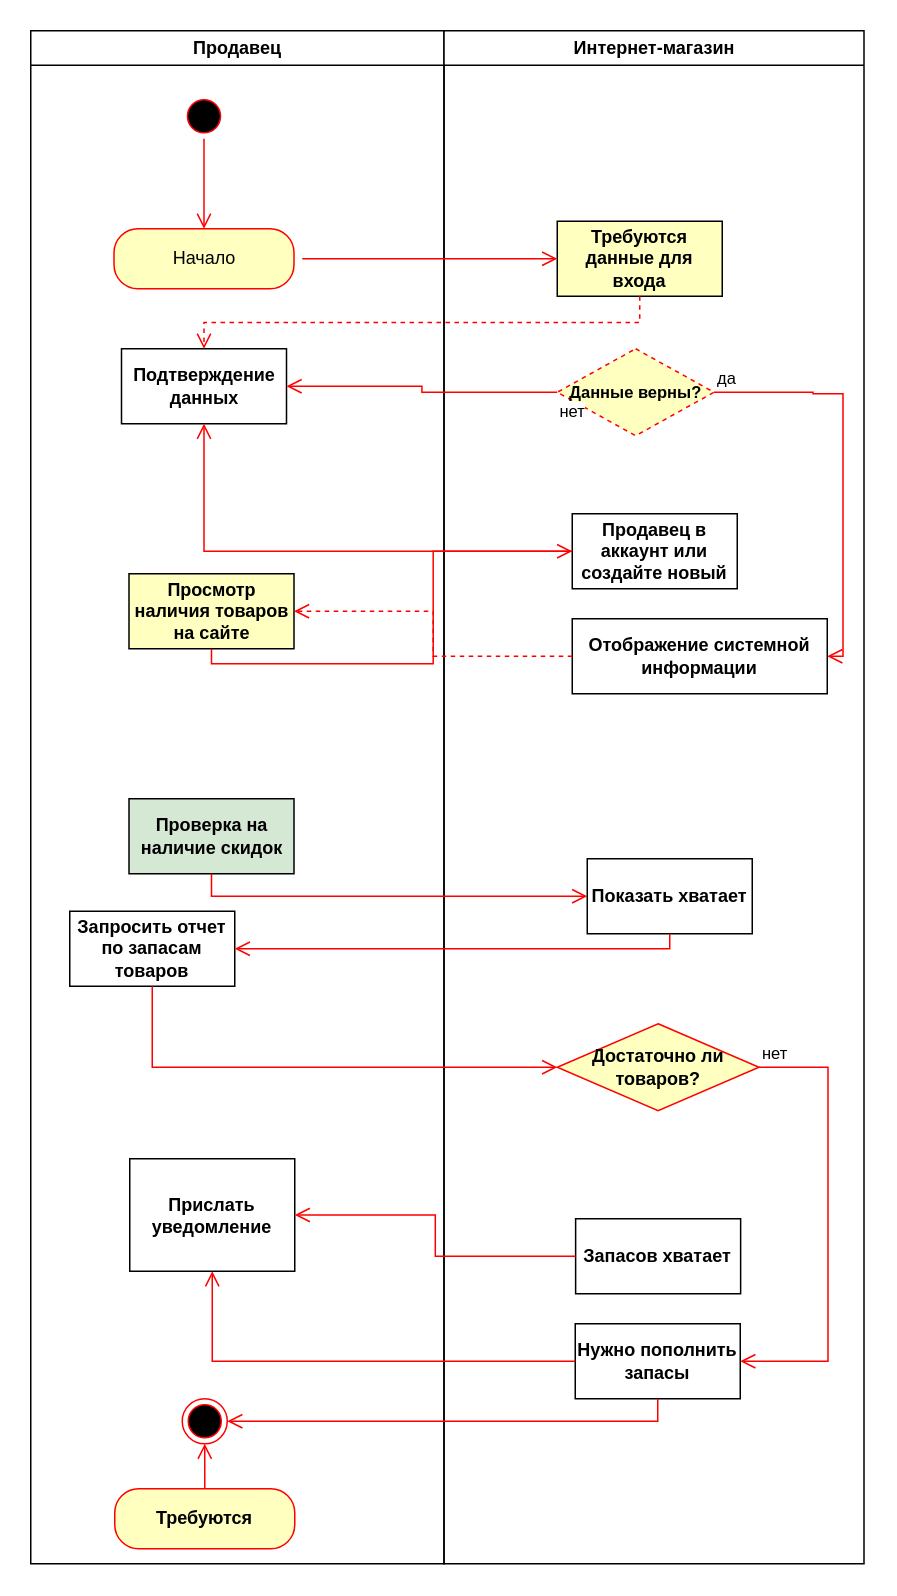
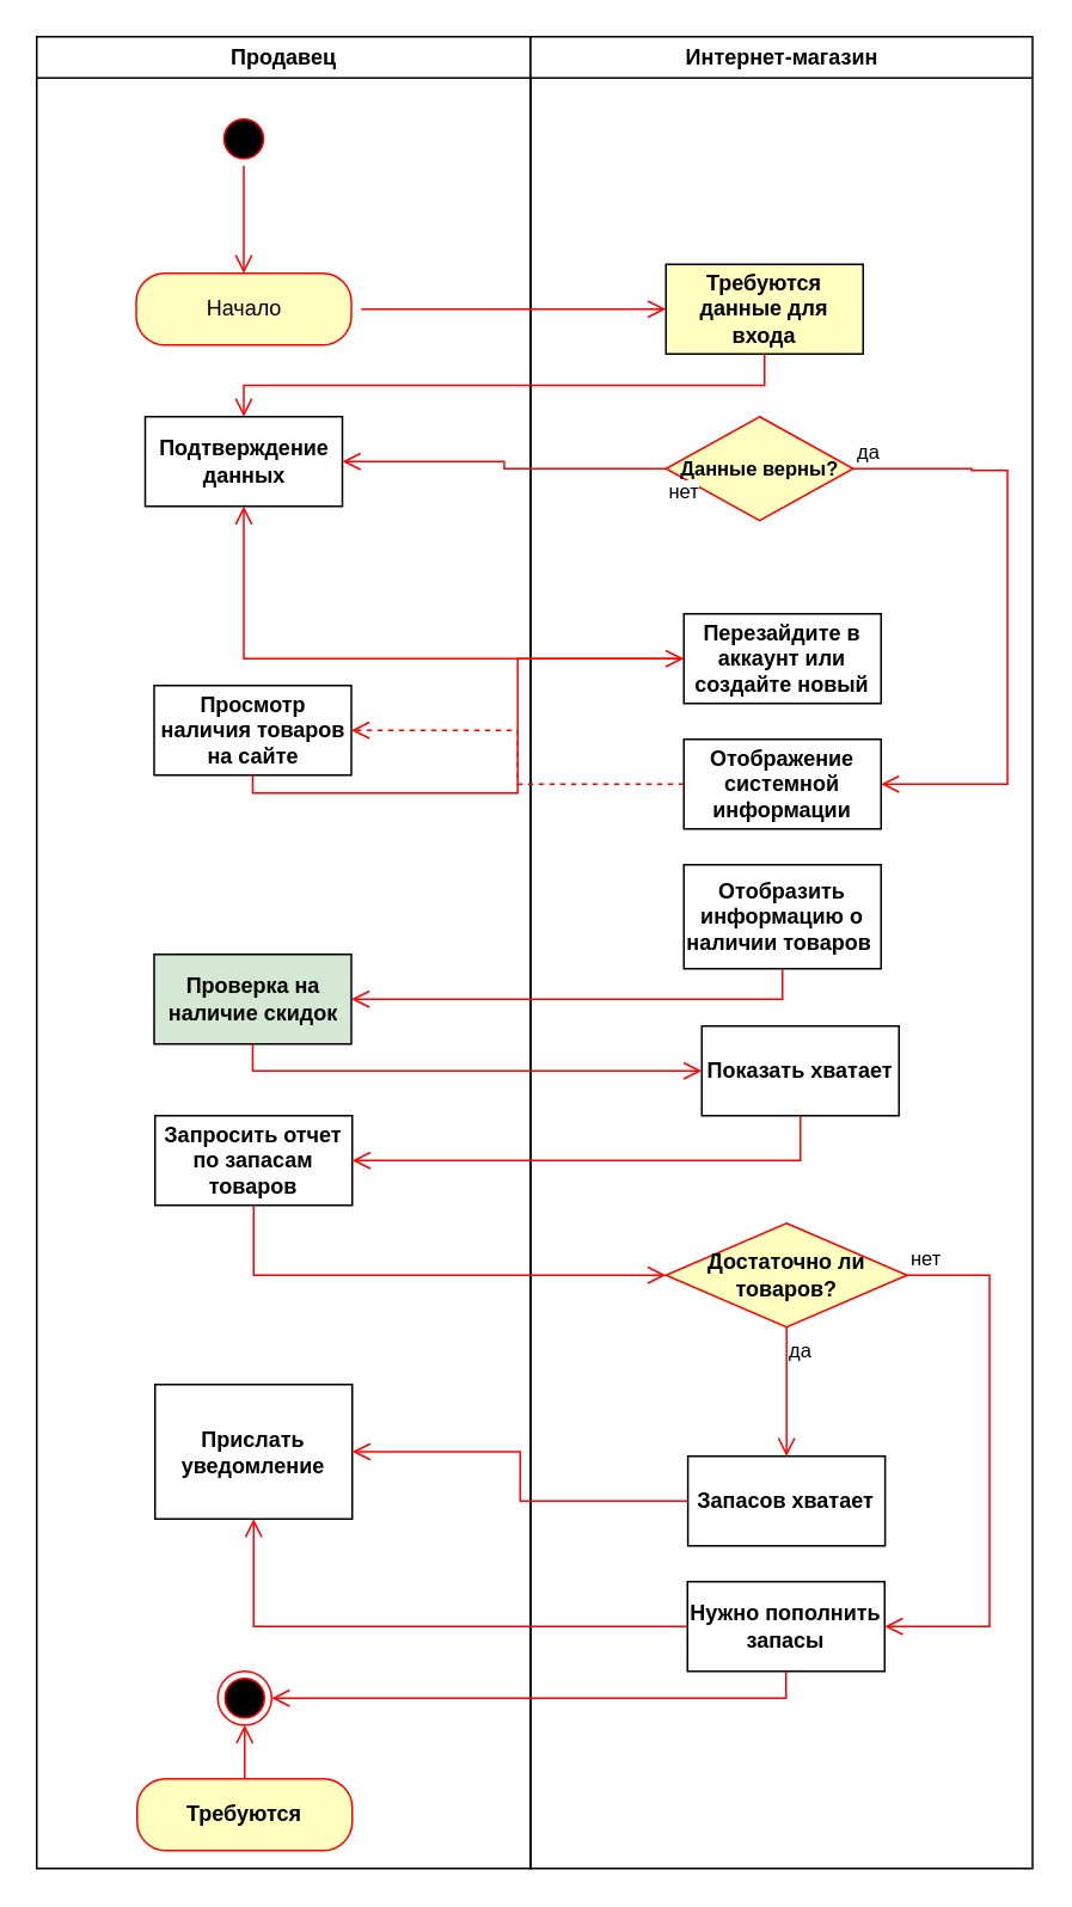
  <mxCell id="0" />
  <mxCell id="1" parent="0" />
  <mxCell id="2" value="Продавец" style="swimlane;whiteSpace=wrap" parent="1" vertex="1"><mxGeometry x="20" y="20" width="275.5" height="1022" as="geometry" /></mxCell>
  <mxCell id="3" value="Начало" style="rounded=1;whiteSpace=wrap;html=1;arcSize=40;fontColor=#000000;fillColor=#ffffc0;strokeColor=#ff0000;" parent="2" vertex="1"><mxGeometry x="55.5" y="132" width="120" height="40" as="geometry" /></mxCell>
  <mxCell id="4" value="" style="ellipse;html=1;shape=startState;fillColor=#000000;strokeColor=#ff0000;" parent="2" vertex="1"><mxGeometry x="100.5" y="42" width="30" height="30" as="geometry" /></mxCell>
  <mxCell id="5" value="" style="edgeStyle=orthogonalEdgeStyle;html=1;verticalAlign=bottom;endArrow=open;endSize=8;strokeColor=#ff0000;rounded=0;" parent="2" source="4" edge="1"><mxGeometry relative="1" as="geometry"><mxPoint x="115.5" y="132" as="targetPoint" /></mxGeometry></mxCell>
  <mxCell id="6" value="&lt;b&gt;Подтверждение данных&lt;/b&gt;" style="html=1;whiteSpace=wrap;" parent="2" vertex="1"><mxGeometry x="60.5" y="212" width="110" height="50" as="geometry" /></mxCell>
- <mxCell id="7" value="Просмотр наличия товаров на сайте" style="html=1;whiteSpace=wrap;fontStyle=1;fillColor=#ffffc0;" parent="2" vertex="1"><mxGeometry x="65.5" y="362" width="110" height="50" as="geometry" /></mxCell>
+ <mxCell id="7" value="Просмотр наличия товаров на сайте" style="html=1;whiteSpace=wrap;fontStyle=1" parent="2" vertex="1"><mxGeometry x="65.5" y="362" width="110" height="50" as="geometry" /></mxCell>
  <mxCell id="8" value="Проверка на наличие скидок" style="html=1;whiteSpace=wrap;fontStyle=1;fillColor=#d5e8d4;" parent="2" vertex="1"><mxGeometry x="65.5" y="512" width="110" height="50" as="geometry" /></mxCell>
- <mxCell id="9" value="Запросить отчет по запасам товаров" style="html=1;whiteSpace=wrap;fontStyle=1" parent="2" vertex="1"><mxGeometry x="26" y="587" width="110" height="50" as="geometry" /></mxCell>
+ <mxCell id="9" value="Запросить отчет по запасам товаров" style="html=1;whiteSpace=wrap;fontStyle=1" parent="2" vertex="1"><mxGeometry x="66" y="602" width="110" height="50" as="geometry" /></mxCell>
  <mxCell id="10" value="Прислать уведомление" style="html=1;whiteSpace=wrap;fontStyle=1" parent="2" vertex="1"><mxGeometry x="66" y="752" width="110" height="75" as="geometry" /></mxCell>
  <mxCell id="11" value="" style="ellipse;html=1;shape=endState;fillColor=#000000;strokeColor=#ff0000;" parent="2" vertex="1"><mxGeometry x="101" y="912" width="30" height="30" as="geometry" /></mxCell>
  <mxCell id="12" value="&lt;b&gt;Требуются&lt;/b&gt;" style="rounded=1;whiteSpace=wrap;html=1;arcSize=40;fontColor=#000000;fillColor=#ffffc0;strokeColor=#ff0000;" parent="2" vertex="1"><mxGeometry x="56" y="972" width="120" height="40" as="geometry" /></mxCell>
  <mxCell id="13" value="" style="edgeStyle=orthogonalEdgeStyle;html=1;verticalAlign=bottom;endArrow=open;endSize=8;strokeColor=#ff0000;rounded=0;entryX=0.5;entryY=1;entryDx=0;entryDy=0;" parent="2" source="12" target="11" edge="1"><mxGeometry relative="1" as="geometry"><mxPoint x="116" y="1062" as="targetPoint" /></mxGeometry></mxCell>
  <mxCell id="14" value="Интернет-магазин" style="swimlane;whiteSpace=wrap" parent="1" vertex="1"><mxGeometry x="295.5" y="20" width="280" height="1022" as="geometry" /></mxCell>
  <mxCell id="15" value="Требуются данные для входа" style="html=1;whiteSpace=wrap;fontStyle=1;fillColor=#ffffc0;" parent="14" vertex="1"><mxGeometry x="75.5" y="127" width="110" height="50" as="geometry" /></mxCell>
- <mxCell id="16" value="Данные верны?" style="rhombus;whiteSpace=wrap;html=1;fontColor=#000000;fillColor=#ffffc0;strokeColor=#ff0000;fontSize=11;fontStyle=1;dashed=1;" parent="14" vertex="1"><mxGeometry x="75.5" y="212" width="104.5" height="58" as="geometry" /></mxCell>
+ <mxCell id="16" value="Данные верны?" style="rhombus;whiteSpace=wrap;html=1;fontColor=#000000;fillColor=#ffffc0;strokeColor=#ff0000;fontSize=11;fontStyle=1" parent="14" vertex="1"><mxGeometry x="75.5" y="212" width="104.5" height="58" as="geometry" /></mxCell>
  <mxCell id="17" value="да" style="edgeStyle=orthogonalEdgeStyle;html=1;align=left;verticalAlign=bottom;endArrow=open;endSize=8;strokeColor=#ff0000;rounded=0;entryX=1;entryY=0.5;entryDx=0;entryDy=0;" parent="14" source="16" target="20" edge="1"><mxGeometry x="-1" relative="1" as="geometry"><mxPoint x="265.5" y="302" as="targetPoint" /><Array as="points"><mxPoint x="246" y="241" /><mxPoint x="246" y="242" /><mxPoint x="266" y="242" /><mxPoint x="266" y="417" /></Array></mxGeometry></mxCell>
  <mxCell id="18" value="нет" style="edgeStyle=orthogonalEdgeStyle;html=1;align=left;verticalAlign=top;endArrow=open;endSize=8;strokeColor=#ff0000;rounded=0;" parent="14" source="16" target="6" edge="1"><mxGeometry x="-1" relative="1" as="geometry"><mxPoint x="115.5" y="312" as="targetPoint" /></mxGeometry></mxCell>
- <mxCell id="19" value="Продавец в аккаунт или создайте новый" style="html=1;whiteSpace=wrap;fontStyle=1" parent="14" vertex="1"><mxGeometry x="85.5" y="322" width="110" height="50" as="geometry" /></mxCell>
- <mxCell id="20" value="Отображение системной информации" style="html=1;whiteSpace=wrap;fontStyle=1" parent="14" vertex="1"><mxGeometry x="85.5" y="392" width="170" height="50" as="geometry" /></mxCell>
+ <mxCell id="19" value="Перезайдите в аккаунт или создайте новый" style="html=1;whiteSpace=wrap;fontStyle=1" parent="14" vertex="1"><mxGeometry x="85.5" y="322" width="110" height="50" as="geometry" /></mxCell>
+ <mxCell id="20" value="Отображение системной информации" style="html=1;whiteSpace=wrap;fontStyle=1" parent="14" vertex="1"><mxGeometry x="85.5" y="392" width="110" height="50" as="geometry" /></mxCell>
+ <mxCell id="21" value="Отобразить информацию о наличии товаров&amp;nbsp;" style="html=1;whiteSpace=wrap;fontStyle=1" parent="14" vertex="1"><mxGeometry x="85.5" y="462" width="110" height="58" as="geometry" /></mxCell>
  <mxCell id="22" value="Показать хватает" style="html=1;whiteSpace=wrap;fontStyle=1" parent="14" vertex="1"><mxGeometry x="95.5" y="552" width="110" height="50" as="geometry" /></mxCell>
  <mxCell id="23" value="Достаточно ли товаров?" style="rhombus;whiteSpace=wrap;html=1;fontColor=#000000;fillColor=#ffffc0;strokeColor=#ff0000;fontStyle=1" parent="14" vertex="1"><mxGeometry x="75.5" y="662" width="134.5" height="58" as="geometry" /></mxCell>
  <mxCell id="24" value="нет" style="edgeStyle=orthogonalEdgeStyle;html=1;align=left;verticalAlign=bottom;endArrow=open;endSize=8;strokeColor=#ff0000;rounded=0;" parent="14" source="23" target="27" edge="1"><mxGeometry x="-1" relative="1" as="geometry"><mxPoint x="255.5" y="742" as="targetPoint" /><Array as="points"><mxPoint x="256" y="691" /><mxPoint x="256" y="887" /></Array></mxGeometry></mxCell>
+ <mxCell id="25" value="да" style="edgeStyle=orthogonalEdgeStyle;html=1;align=left;verticalAlign=top;endArrow=open;endSize=8;strokeColor=#ff0000;rounded=0;entryX=0.5;entryY=0;entryDx=0;entryDy=0;" parent="14" source="23" target="26" edge="1"><mxGeometry x="-1" relative="1" as="geometry"><mxPoint x="115.5" y="762" as="targetPoint" /><Array as="points"><mxPoint x="143" y="782" /><mxPoint x="143" y="782" /></Array></mxGeometry></mxCell>
  <mxCell id="26" value="Запасов хватает" style="html=1;whiteSpace=wrap;fontStyle=1" parent="14" vertex="1"><mxGeometry x="87.75" y="792" width="110" height="50" as="geometry" /></mxCell>
  <mxCell id="27" value="Нужно пополнить запасы" style="html=1;whiteSpace=wrap;fontStyle=1" parent="14" vertex="1"><mxGeometry x="87.5" y="862" width="110" height="50" as="geometry" /></mxCell>
  <mxCell id="28" value="" style="edgeStyle=orthogonalEdgeStyle;html=1;verticalAlign=bottom;endArrow=open;endSize=8;strokeColor=#ff0000;rounded=0;entryX=0;entryY=0.5;entryDx=0;entryDy=0;" parent="1" edge="1"><mxGeometry relative="1" as="geometry"><mxPoint x="371" y="172" as="targetPoint" /><mxPoint x="201" y="172" as="sourcePoint" /></mxGeometry></mxCell>
- <mxCell id="29" value="" style="edgeStyle=orthogonalEdgeStyle;html=1;verticalAlign=bottom;endArrow=open;endSize=8;strokeColor=#ff0000;rounded=0;entryX=0.5;entryY=0;entryDx=0;entryDy=0;exitX=0.5;exitY=1;exitDx=0;exitDy=0;dashed=1;" parent="1" source="15" target="6" edge="1"><mxGeometry relative="1" as="geometry"><mxPoint x="551" y="292" as="targetPoint" /><mxPoint x="371" y="292" as="sourcePoint" /></mxGeometry></mxCell>
+ <mxCell id="29" value="" style="edgeStyle=orthogonalEdgeStyle;html=1;verticalAlign=bottom;endArrow=open;endSize=8;strokeColor=#ff0000;rounded=0;entryX=0.5;entryY=0;entryDx=0;entryDy=0;exitX=0.5;exitY=1;exitDx=0;exitDy=0;" parent="1" source="15" target="6" edge="1"><mxGeometry relative="1" as="geometry"><mxPoint x="551" y="292" as="targetPoint" /><mxPoint x="371" y="292" as="sourcePoint" /></mxGeometry></mxCell>
  <mxCell id="30" value="" style="edgeStyle=orthogonalEdgeStyle;html=1;verticalAlign=bottom;endArrow=open;endSize=8;strokeColor=#ff0000;rounded=0;entryX=0.5;entryY=1;entryDx=0;entryDy=0;exitX=0;exitY=0.5;exitDx=0;exitDy=0;" parent="1" source="19" target="6" edge="1"><mxGeometry relative="1" as="geometry"><mxPoint x="391" y="342" as="targetPoint" /><mxPoint x="211" y="342" as="sourcePoint" /></mxGeometry></mxCell>
  <mxCell id="31" value="" style="edgeStyle=orthogonalEdgeStyle;html=1;verticalAlign=bottom;endArrow=open;endSize=8;strokeColor=#ff0000;rounded=0;entryX=1;entryY=0.5;entryDx=0;entryDy=0;exitX=0;exitY=0.5;exitDx=0;exitDy=0;dashed=1;" parent="1" source="20" target="7" edge="1"><mxGeometry relative="1" as="geometry"><mxPoint x="265.5" y="522" as="targetPoint" /><mxPoint x="85.5" y="522" as="sourcePoint" /></mxGeometry></mxCell>
  <mxCell id="32" value="" style="edgeStyle=orthogonalEdgeStyle;html=1;verticalAlign=bottom;endArrow=open;endSize=8;strokeColor=#ff0000;rounded=0;exitX=0.5;exitY=1;exitDx=0;exitDy=0;" parent="1" source="7" target="19" edge="1"><mxGeometry relative="1" as="geometry"><mxPoint x="290.5" y="472" as="targetPoint" /><mxPoint x="120.5" y="472" as="sourcePoint" /></mxGeometry></mxCell>
+ <mxCell id="33" value="" style="edgeStyle=orthogonalEdgeStyle;html=1;verticalAlign=bottom;endArrow=open;endSize=8;strokeColor=#ff0000;rounded=0;entryX=1;entryY=0.5;entryDx=0;entryDy=0;exitX=0.5;exitY=1;exitDx=0;exitDy=0;" parent="1" source="21" target="8" edge="1"><mxGeometry relative="1" as="geometry"><mxPoint x="511" y="612" as="targetPoint" /><mxPoint x="341" y="612" as="sourcePoint" /></mxGeometry></mxCell>
  <mxCell id="34" value="" style="edgeStyle=orthogonalEdgeStyle;html=1;verticalAlign=bottom;endArrow=open;endSize=8;strokeColor=#ff0000;rounded=0;entryX=0;entryY=0.5;entryDx=0;entryDy=0;exitX=0.5;exitY=1;exitDx=0;exitDy=0;" parent="1" source="8" target="22" edge="1"><mxGeometry relative="1" as="geometry"><mxPoint x="290.5" y="632" as="targetPoint" /><mxPoint x="120.5" y="632" as="sourcePoint" /></mxGeometry></mxCell>
  <mxCell id="35" value="" style="edgeStyle=orthogonalEdgeStyle;html=1;verticalAlign=bottom;endArrow=open;endSize=8;strokeColor=#ff0000;rounded=0;entryX=1;entryY=0.5;entryDx=0;entryDy=0;exitX=0.5;exitY=1;exitDx=0;exitDy=0;" parent="1" source="22" target="9" edge="1"><mxGeometry relative="1" as="geometry"><mxPoint x="521" y="742" as="targetPoint" /><mxPoint x="351" y="742" as="sourcePoint" /></mxGeometry></mxCell>
  <mxCell id="36" value="" style="edgeStyle=orthogonalEdgeStyle;html=1;verticalAlign=bottom;endArrow=open;endSize=8;strokeColor=#ff0000;rounded=0;entryX=0;entryY=0.5;entryDx=0;entryDy=0;exitX=0.5;exitY=1;exitDx=0;exitDy=0;" parent="1" source="9" target="23" edge="1"><mxGeometry relative="1" as="geometry"><mxPoint x="271" y="712" as="targetPoint" /><mxPoint x="101" y="712" as="sourcePoint" /></mxGeometry></mxCell>
  <mxCell id="37" value="" style="edgeStyle=orthogonalEdgeStyle;html=1;verticalAlign=bottom;endArrow=open;endSize=8;strokeColor=#ff0000;rounded=0;entryX=1;entryY=0.5;entryDx=0;entryDy=0;exitX=0;exitY=0.5;exitDx=0;exitDy=0;" parent="1" source="26" target="10" edge="1"><mxGeometry relative="1" as="geometry"><mxPoint x="341" y="872" as="targetPoint" /><mxPoint x="171" y="872" as="sourcePoint" /></mxGeometry></mxCell>
  <mxCell id="38" value="" style="edgeStyle=orthogonalEdgeStyle;html=1;verticalAlign=bottom;endArrow=open;endSize=8;strokeColor=#ff0000;rounded=0;entryX=0.5;entryY=1;entryDx=0;entryDy=0;exitX=0;exitY=0.5;exitDx=0;exitDy=0;" parent="1" source="27" target="10" edge="1"><mxGeometry relative="1" as="geometry"><mxPoint x="311" y="912" as="targetPoint" /><mxPoint x="141" y="912" as="sourcePoint" /></mxGeometry></mxCell>
  <mxCell id="39" value="" style="edgeStyle=orthogonalEdgeStyle;html=1;verticalAlign=bottom;endArrow=open;endSize=8;strokeColor=#ff0000;rounded=0;entryX=1;entryY=0.5;entryDx=0;entryDy=0;exitX=0.5;exitY=1;exitDx=0;exitDy=0;" edge="1" parent="1" source="27" target="11"><mxGeometry relative="1" as="geometry"><mxPoint x="511" y="972" as="targetPoint" /><mxPoint x="341" y="972" as="sourcePoint" /></mxGeometry></mxCell>
